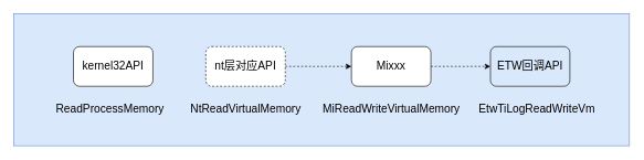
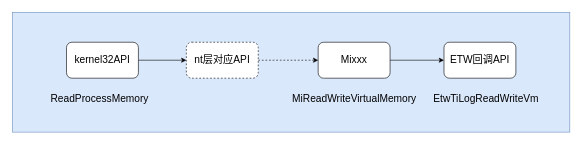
  <mxCell id="0" />
  <mxCell id="1" parent="0" />
  <mxCell id="2" value="" style="rounded=0;whiteSpace=wrap;html=1;fillColor=#dae8fc;strokeColor=#6c8ebf;" vertex="1" parent="1"><mxGeometry x="20" y="20" width="930" height="200" as="geometry" /></mxCell>
+ <mxCell id="3" value="" style="edgeStyle=orthogonalEdgeStyle;rounded=0;orthogonalLoop=1;jettySize=auto;html=1;fontSize=17;" edge="1" parent="1" source="4" target="6"><mxGeometry relative="1" as="geometry" /></mxCell>
  <mxCell id="4" value="kernel32API" style="rounded=1;whiteSpace=wrap;html=1;fontSize=17;" vertex="1" parent="1"><mxGeometry x="110" y="70" width="120" height="60" as="geometry" /></mxCell>
  <mxCell id="5" value="" style="edgeStyle=orthogonalEdgeStyle;rounded=0;orthogonalLoop=1;jettySize=auto;html=1;fontSize=17;dashed=1;" edge="1" parent="1" source="6" target="8"><mxGeometry relative="1" as="geometry" /></mxCell>
  <mxCell id="6" value="nt层对应API" style="rounded=1;whiteSpace=wrap;html=1;fontSize=17;dashed=1;" vertex="1" parent="1"><mxGeometry x="310" y="70" width="120" height="60" as="geometry" /></mxCell>
- <mxCell id="7" value="" style="edgeStyle=orthogonalEdgeStyle;rounded=0;orthogonalLoop=1;jettySize=auto;html=1;fontSize=17;dashed=1;" edge="1" parent="1" source="8" target="9"><mxGeometry relative="1" as="geometry" /></mxCell>
+ <mxCell id="7" value="" style="edgeStyle=orthogonalEdgeStyle;rounded=0;orthogonalLoop=1;jettySize=auto;html=1;fontSize=17;" edge="1" parent="1" source="8" target="9"><mxGeometry relative="1" as="geometry" /></mxCell>
  <mxCell id="8" value="Mixxx" style="rounded=1;whiteSpace=wrap;html=1;fontSize=17;" vertex="1" parent="1"><mxGeometry x="530" y="70" width="120" height="60" as="geometry" /></mxCell>
- <mxCell id="9" value="ETW回调API" style="rounded=1;whiteSpace=wrap;html=1;fontSize=17;fillColor=#dae8fc;" vertex="1" parent="1"><mxGeometry x="740" y="70" width="120" height="60" as="geometry" /></mxCell>
+ <mxCell id="9" value="ETW回调API" style="rounded=1;whiteSpace=wrap;html=1;fontSize=17;" vertex="1" parent="1"><mxGeometry x="740" y="70" width="120" height="60" as="geometry" /></mxCell>
  <mxCell id="10" value="ReadProcessMemory" style="text;html=1;align=center;verticalAlign=middle;resizable=0;points=[];autosize=1;strokeColor=none;fillColor=none;fontSize=17;" vertex="1" parent="1"><mxGeometry x="70" y="150" width="190" height="30" as="geometry" /></mxCell>
- <mxCell id="11" value="NtReadVirtualMemory" style="text;html=1;align=center;verticalAlign=middle;resizable=0;points=[];autosize=1;strokeColor=none;fillColor=none;fontSize=17;" vertex="1" parent="1"><mxGeometry x="275" y="150" width="190" height="30" as="geometry" /></mxCell>
  <mxCell id="12" value="MiReadWriteVirtualMemory" style="text;html=1;align=center;verticalAlign=middle;resizable=0;points=[];autosize=1;strokeColor=none;fillColor=none;fontSize=17;" vertex="1" parent="1"><mxGeometry x="475" y="150" width="230" height="30" as="geometry" /></mxCell>
  <mxCell id="13" value="EtwTiLogReadWriteVm" style="text;html=1;align=center;verticalAlign=middle;resizable=0;points=[];autosize=1;strokeColor=none;fillColor=none;fontSize=17;" vertex="1" parent="1"><mxGeometry x="710" y="150" width="200" height="30" as="geometry" /></mxCell>
